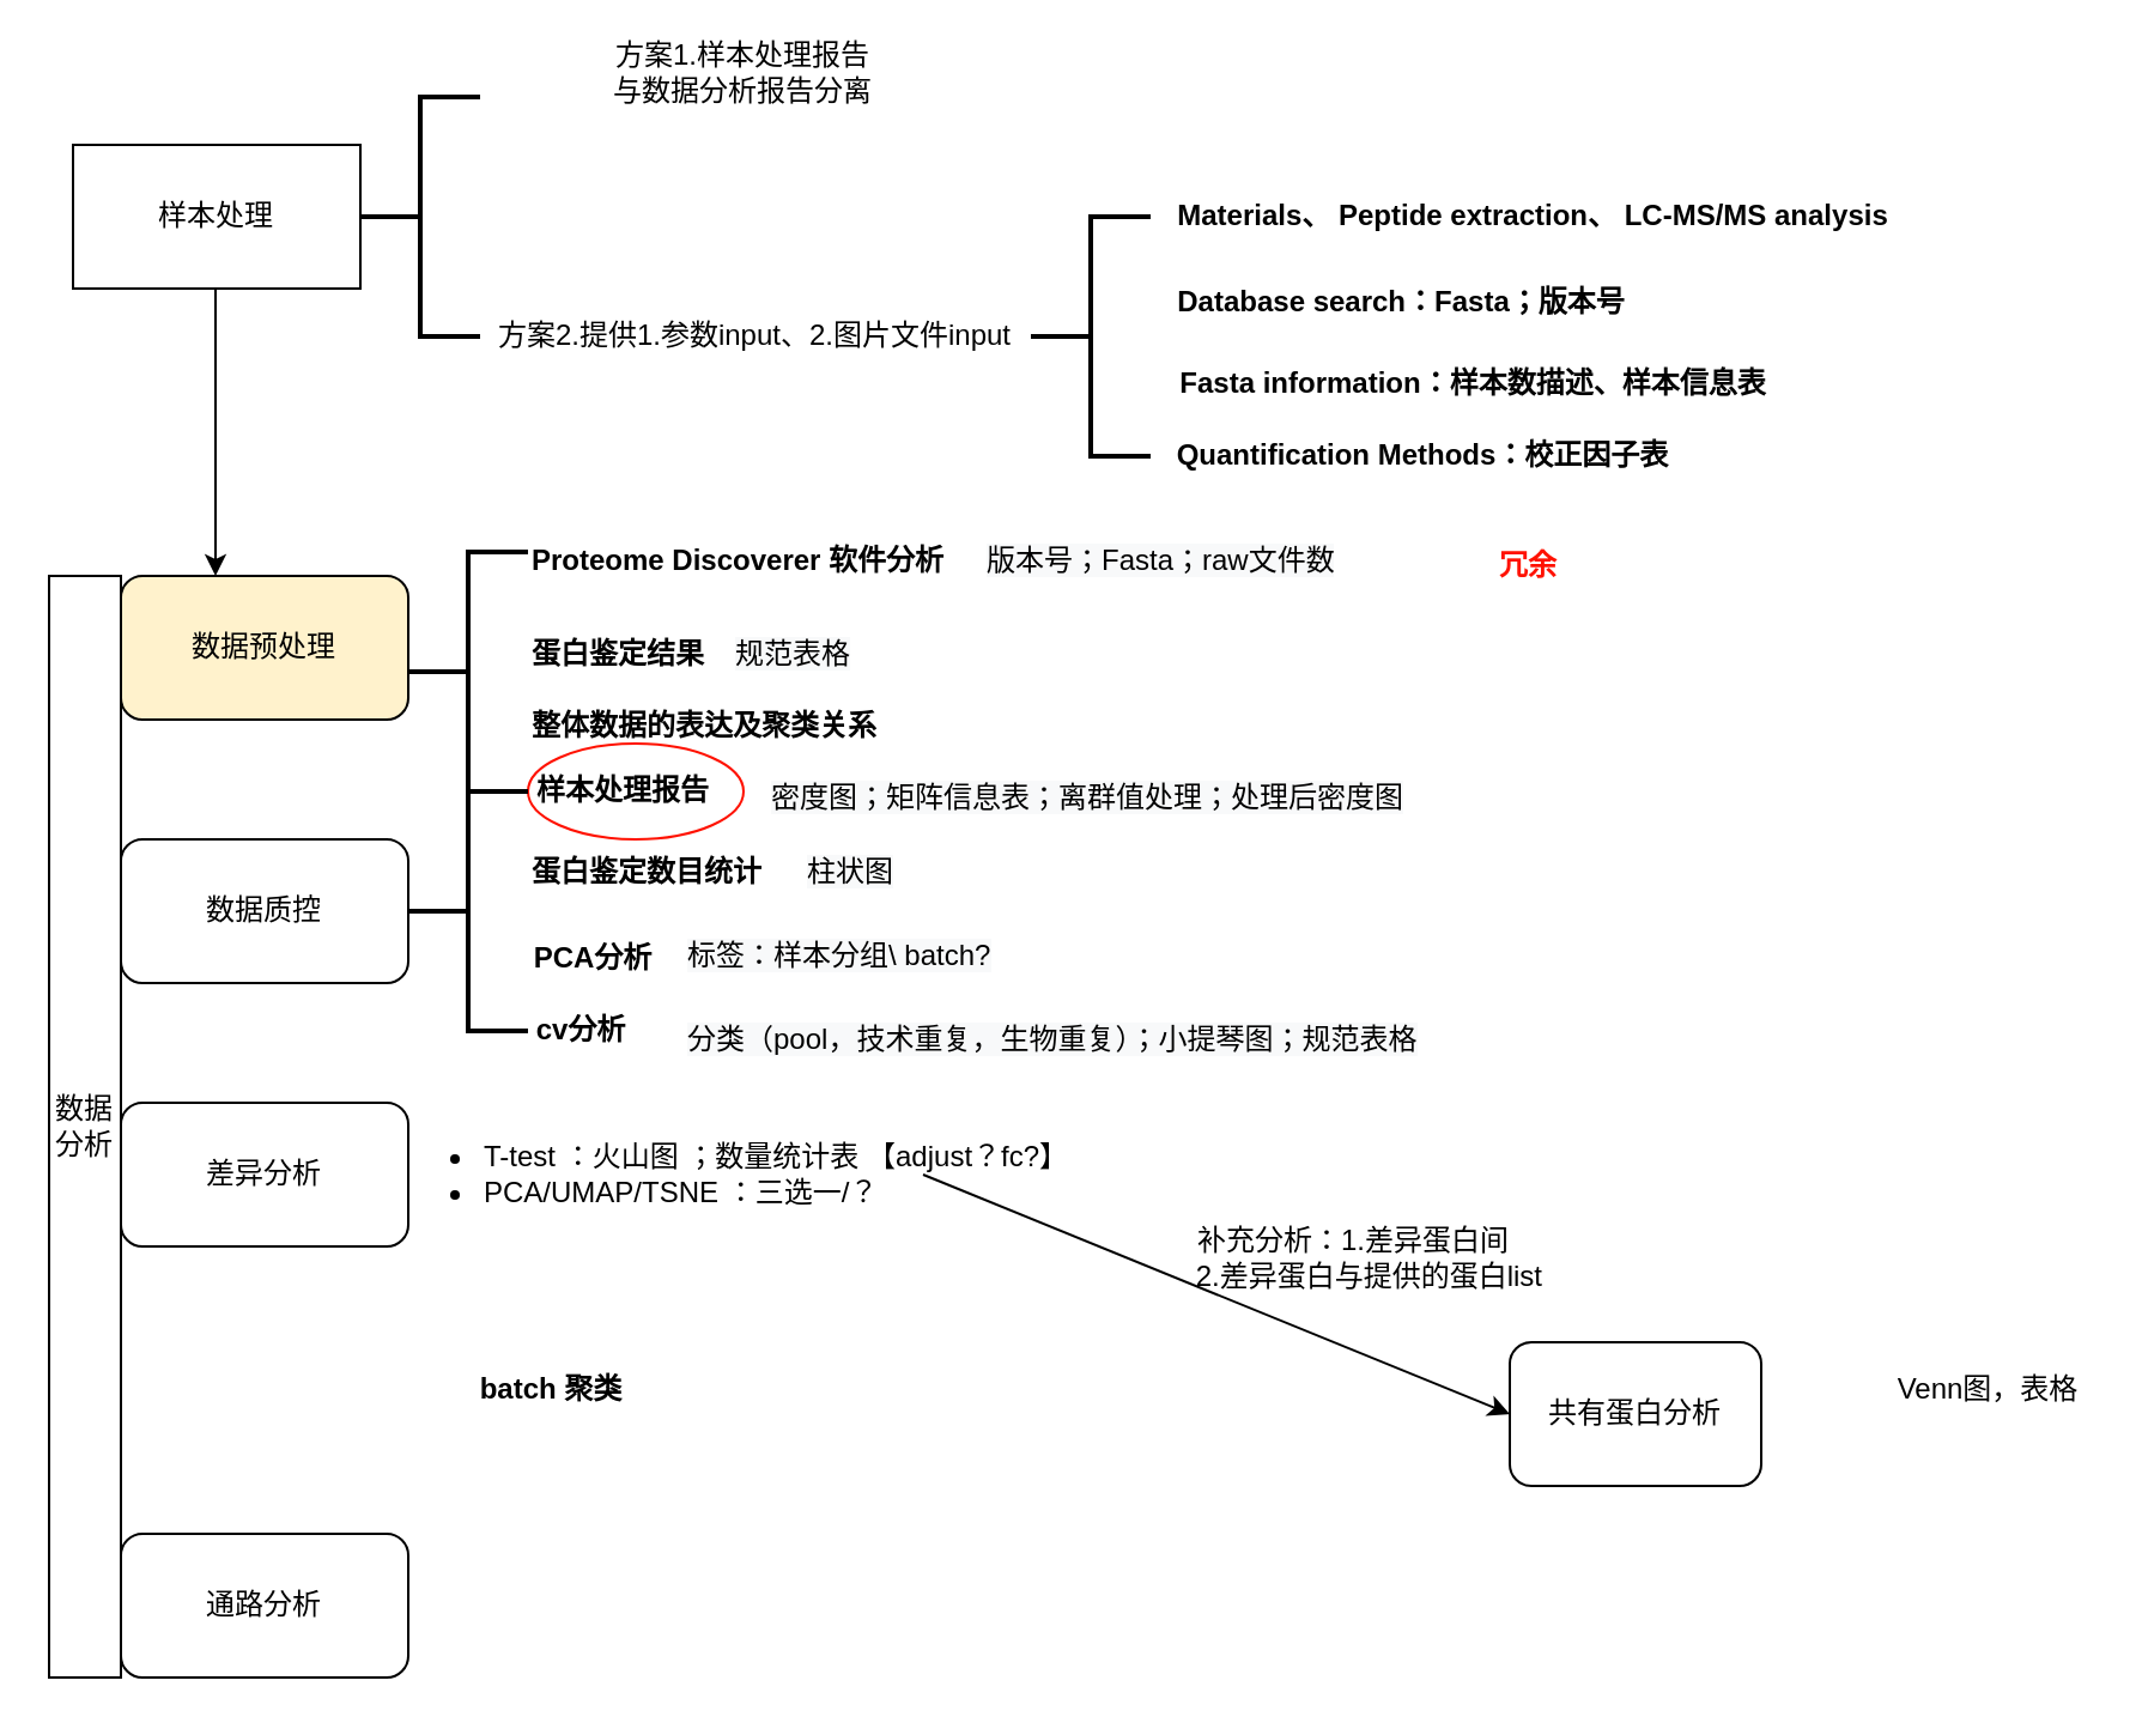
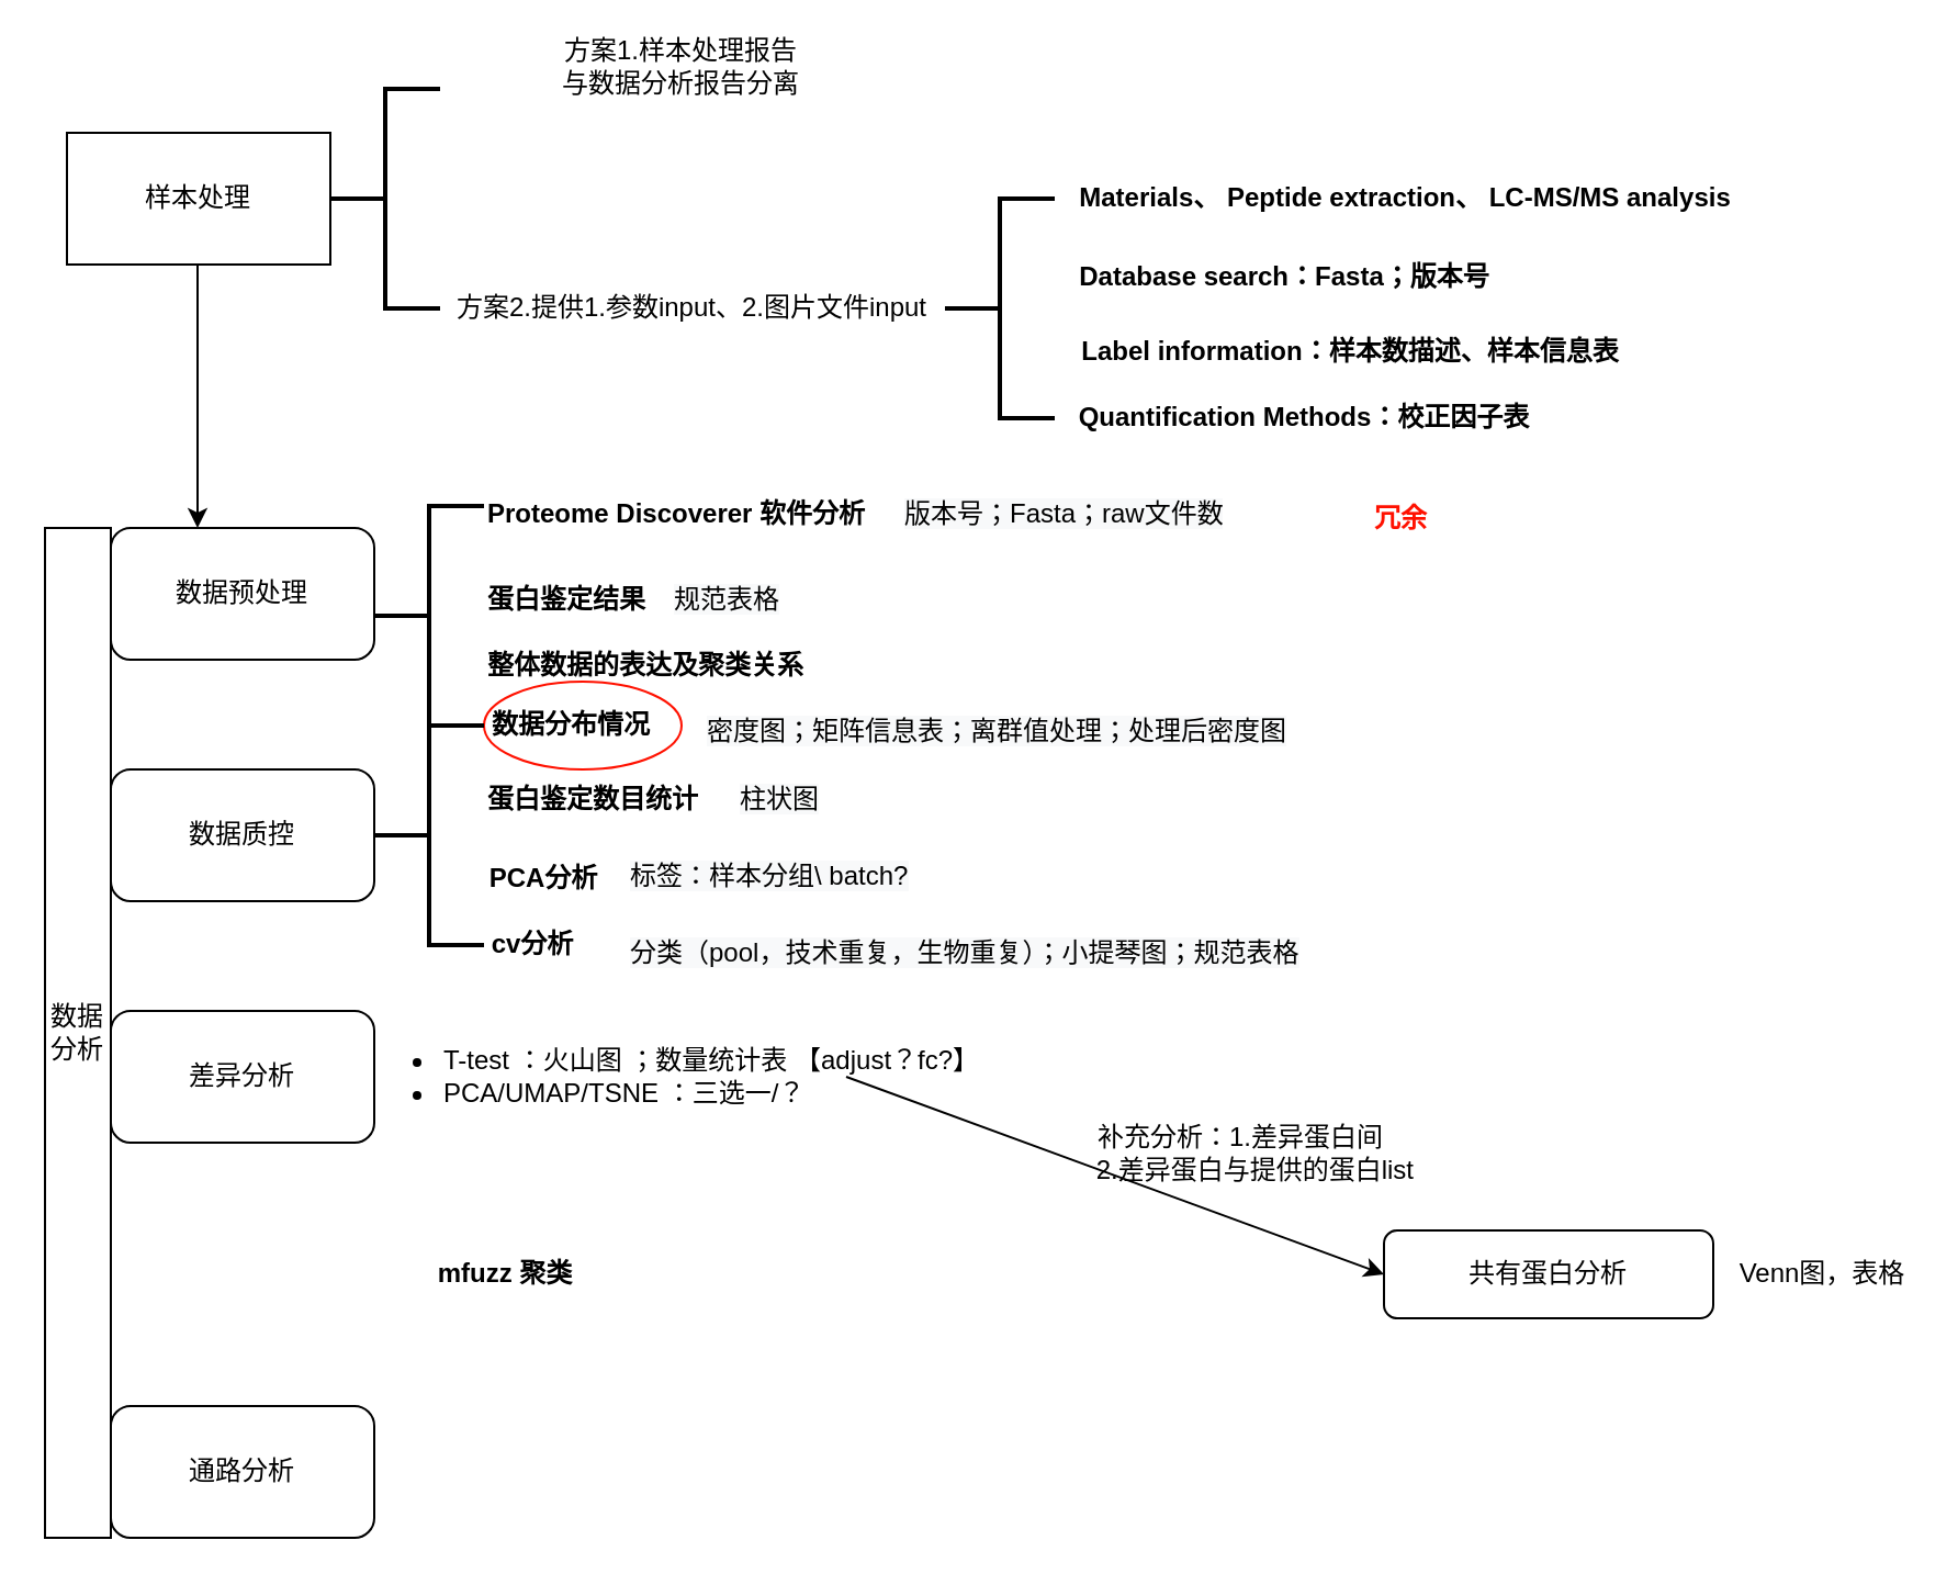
  <mxCell id="0" />
  <mxCell id="1" parent="0" />
  <mxCell id="2" value="" style="ellipse;whiteSpace=wrap;html=1;fontColor=#FF1100;strokeColor=#FF1100;" vertex="1" parent="1"><mxGeometry x="220" y="310" width="90" height="40" as="geometry" /></mxCell>
  <mxCell id="3" value="样本处理" style="rounded=0;whiteSpace=wrap;html=1;" vertex="1" parent="1"><mxGeometry x="30" y="60" width="120" height="60" as="geometry" /></mxCell>
  <mxCell id="4" value="" style="strokeWidth=2;html=1;shape=mxgraph.flowchart.annotation_2;align=left;labelPosition=right;pointerEvents=1;" vertex="1" parent="1"><mxGeometry x="150" y="40" width="50" height="100" as="geometry" /></mxCell>
  <mxCell id="5" value="方案1.样本处理报告&lt;br&gt;与数据分析报告分离" style="text;html=1;strokeColor=none;fillColor=none;align=center;verticalAlign=middle;whiteSpace=wrap;rounded=0;" vertex="1" parent="1"><mxGeometry x="250" y="20" width="120" height="20" as="geometry" /></mxCell>
  <mxCell id="6" value="方案2.提供1.参数input、2.图片文件input" style="text;html=1;strokeColor=none;fillColor=none;align=center;verticalAlign=middle;whiteSpace=wrap;rounded=0;" vertex="1" parent="1"><mxGeometry x="200" y="130" width="230" height="20" as="geometry" /></mxCell>
  <mxCell id="7" value="" style="strokeWidth=2;html=1;shape=mxgraph.flowchart.annotation_2;align=left;labelPosition=right;pointerEvents=1;" vertex="1" parent="1"><mxGeometry x="430" y="90" width="50" height="100" as="geometry" /></mxCell>
  <mxCell id="8" value="Materials、 Peptide extraction、 LC-MS/MS analysis" style="text;html=1;strokeColor=none;fillColor=none;align=center;verticalAlign=middle;whiteSpace=wrap;rounded=0;fontStyle=1" vertex="1" parent="1"><mxGeometry x="480" y="80" width="320" height="20" as="geometry" /></mxCell>
  <mxCell id="9" value="Database search：Fasta；版本号" style="text;html=1;strokeColor=none;fillColor=none;align=center;verticalAlign=middle;whiteSpace=wrap;rounded=0;fontStyle=1" vertex="1" parent="1"><mxGeometry x="480" y="116" width="210" height="20" as="geometry" /></mxCell>
- <mxCell id="10" value="Fasta information：样本数描述、样本信息表" style="text;html=1;strokeColor=none;fillColor=none;align=center;verticalAlign=middle;whiteSpace=wrap;rounded=0;fontStyle=1" vertex="1" parent="1"><mxGeometry x="490" y="150" width="250" height="20" as="geometry" /></mxCell>
+ <mxCell id="10" value="Label information：样本数描述、样本信息表" style="text;html=1;strokeColor=none;fillColor=none;align=center;verticalAlign=middle;whiteSpace=wrap;rounded=0;fontStyle=1" vertex="1" parent="1"><mxGeometry x="490" y="150" width="250" height="20" as="geometry" /></mxCell>
  <mxCell id="11" value="Quantification Methods：校正因子表" style="text;html=1;strokeColor=none;fillColor=none;align=center;verticalAlign=middle;whiteSpace=wrap;rounded=0;fontStyle=1" vertex="1" parent="1"><mxGeometry x="459" y="180" width="270" height="20" as="geometry" /></mxCell>
  <mxCell id="12" value="" style="endArrow=classic;html=1;" edge="1" parent="1"><mxGeometry width="50" height="50" relative="1" as="geometry"><mxPoint x="89.5" y="120" as="sourcePoint" /><mxPoint x="89.5" y="240" as="targetPoint" /></mxGeometry></mxCell>
  <mxCell id="13" value="数据分析" style="rounded=0;whiteSpace=wrap;html=1;" vertex="1" parent="1"><mxGeometry x="20" y="240" width="30" height="460" as="geometry" /></mxCell>
- <mxCell id="14" value="数据预处理" style="rounded=1;whiteSpace=wrap;html=1;fillColor=#fff2cc;" vertex="1" parent="1"><mxGeometry x="50" y="240" width="120" height="60" as="geometry" /></mxCell>
+ <mxCell id="14" value="数据预处理" style="rounded=1;whiteSpace=wrap;html=1;" vertex="1" parent="1"><mxGeometry x="50" y="240" width="120" height="60" as="geometry" /></mxCell>
  <mxCell id="15" value="" style="strokeWidth=2;html=1;shape=mxgraph.flowchart.annotation_2;align=left;labelPosition=right;pointerEvents=1;" vertex="1" parent="1"><mxGeometry x="170" y="230" width="50" height="100" as="geometry" /></mxCell>
  <mxCell id="16" value="Proteome Discoverer 软件分析" style="text;whiteSpace=wrap;html=1;fontStyle=1" vertex="1" parent="1"><mxGeometry x="220" y="220" width="190" height="30" as="geometry" /></mxCell>
  <mxCell id="17" value="冗余" style="text;strokeColor=none;fillColor=none;align=left;verticalAlign=top;spacingLeft=4;spacingRight=4;overflow=hidden;rotatable=0;points=[[0,0.5],[1,0.5]];portConstraint=eastwest;fontStyle=1;fontColor=#FF1100;" vertex="1" parent="1"><mxGeometry x="620" y="222" width="60" height="26" as="geometry" /></mxCell>
  <mxCell id="18" value="&lt;font color=&quot;#000000&quot;&gt;蛋白鉴定结果&lt;/font&gt;" style="text;whiteSpace=wrap;html=1;fontColor=#FF1100;fontStyle=1" vertex="1" parent="1"><mxGeometry x="220" y="259" width="100" height="30" as="geometry" /></mxCell>
  <mxCell id="19" value="数据质控" style="rounded=1;whiteSpace=wrap;html=1;" vertex="1" parent="1"><mxGeometry x="50" y="350" width="120" height="60" as="geometry" /></mxCell>
  <mxCell id="20" value="" style="strokeWidth=2;html=1;shape=mxgraph.flowchart.annotation_2;align=left;labelPosition=right;pointerEvents=1;" vertex="1" parent="1"><mxGeometry x="170" y="330" width="50" height="100" as="geometry" /></mxCell>
  <mxCell id="21" value="&lt;b&gt;&lt;font color=&quot;#000000&quot;&gt;蛋白鉴定数目统计&lt;/font&gt;&lt;/b&gt;" style="text;html=1;strokeColor=none;fillColor=none;align=center;verticalAlign=middle;whiteSpace=wrap;rounded=0;fontColor=#FF1100;" vertex="1" parent="1"><mxGeometry x="215" y="353.5" width="110" height="20" as="geometry" /></mxCell>
- <mxCell id="22" value="&lt;font color=&quot;#000000&quot;&gt;样本处理报告&lt;/font&gt;" style="text;html=1;strokeColor=none;fillColor=none;align=center;verticalAlign=middle;whiteSpace=wrap;rounded=0;fontColor=#FF1100;fontStyle=1" vertex="1" parent="1"><mxGeometry x="215" y="320" width="90" height="20" as="geometry" /></mxCell>
+ <mxCell id="22" value="&lt;font color=&quot;#000000&quot;&gt;数据分布情况&lt;/font&gt;" style="text;html=1;strokeColor=none;fillColor=none;align=center;verticalAlign=middle;whiteSpace=wrap;rounded=0;fontColor=#FF1100;fontStyle=1" vertex="1" parent="1"><mxGeometry x="215" y="320" width="90" height="20" as="geometry" /></mxCell>
  <mxCell id="23" value="&lt;span style=&quot;color: rgba(0 , 0 , 0 , 0) ; font-family: monospace ; font-size: 0px&quot;&gt;%3CmxGraphModel%3E%3Croot%3E%3CmxCell%20id%3D%220%22%2F%3E%3CmxCell%20id%3D%221%22%20parent%3D%220%22%2F%3E%3CmxCell%20id%3D%222%22%20value%3D%22%26lt%3Bb%26gt%3B%26lt%3Bfont%20color%3D%26quot%3B%23000000%26quot%3B%26gt%3B%E8%9B%8B%E7%99%BD%E9%89%B4%E5%AE%9A%E6%95%B0%E7%9B%AE%E7%BB%9F%E8%AE%A1%26lt%3B%2Ffont%26gt%3B%26lt%3B%2Fb%26gt%3B%22%20style%3D%22text%3Bhtml%3D1%3BstrokeColor%3Dnone%3BfillColor%3Dnone%3Balign%3Dcenter%3BverticalAlign%3Dmiddle%3BwhiteSpace%3Dwrap%3Brounded%3D0%3BfontColor%3D%23FF1100%3B%22%20vertex%3D%221%22%20parent%3D%221%22%3E%3CmxGeometry%20x%3D%22310%22%20y%3D%22414%22%20width%3D%22110%22%20height%3D%2220%22%20as%3D%22geometry%22%2F%3E%3C%2FmxCell%3E%3C%2Froot%3E%3C%2FmxGraphModel%3E&lt;/span&gt;" style="text;html=1;strokeColor=none;fillColor=none;align=center;verticalAlign=middle;whiteSpace=wrap;rounded=0;fontColor=#FF1100;" vertex="1" parent="1"><mxGeometry x="230" y="400" width="110" height="20" as="geometry" /></mxCell>
  <mxCell id="24" value="&lt;font color=&quot;#000000&quot;&gt;&lt;b&gt;cv分析&lt;/b&gt;&lt;/font&gt;" style="text;html=1;strokeColor=none;fillColor=none;align=center;verticalAlign=middle;whiteSpace=wrap;rounded=0;fontColor=#FF1100;" vertex="1" parent="1"><mxGeometry x="210" y="420" width="65" height="20" as="geometry" /></mxCell>
  <mxCell id="25" value="&lt;font color=&quot;#000000&quot;&gt;&lt;b&gt;PCA分析&lt;/b&gt;&lt;/font&gt;" style="text;html=1;strokeColor=none;fillColor=none;align=center;verticalAlign=middle;whiteSpace=wrap;rounded=0;fontColor=#FF1100;" vertex="1" parent="1"><mxGeometry x="215" y="390" width="65" height="20" as="geometry" /></mxCell>
  <mxCell id="26" value="&lt;span style=&quot;color: rgb(0, 0, 0); font-family: helvetica; font-size: 12px; font-style: normal; font-weight: 400; letter-spacing: normal; text-align: center; text-indent: 0px; text-transform: none; word-spacing: 0px; background-color: rgb(248, 249, 250); display: inline; float: none;&quot;&gt;分类（pool，技术重复，生物重复）；小提琴图；规范表格&lt;/span&gt;" style="text;whiteSpace=wrap;html=1;fontColor=#FF1100;" vertex="1" parent="1"><mxGeometry x="285" y="420" width="340" height="30" as="geometry" /></mxCell>
  <mxCell id="27" value="&lt;span style=&quot;color: rgb(0, 0, 0); font-family: helvetica; font-size: 12px; font-style: normal; font-weight: 400; letter-spacing: normal; text-align: center; text-indent: 0px; text-transform: none; word-spacing: 0px; background-color: rgb(248, 249, 250); display: inline; float: none;&quot;&gt;标签：样本分组\ batch?&lt;/span&gt;" style="text;whiteSpace=wrap;html=1;fontColor=#FF1100;" vertex="1" parent="1"><mxGeometry x="285" y="385" width="150" height="30" as="geometry" /></mxCell>
  <mxCell id="28" value="&lt;span style=&quot;color: rgb(0, 0, 0); font-family: helvetica; font-size: 12px; font-style: normal; font-weight: 400; letter-spacing: normal; text-align: center; text-indent: 0px; text-transform: none; word-spacing: 0px; background-color: rgb(248, 249, 250); display: inline; float: none;&quot;&gt;柱状图&lt;/span&gt;" style="text;whiteSpace=wrap;html=1;fontColor=#FF1100;" vertex="1" parent="1"><mxGeometry x="335" y="350" width="60" height="30" as="geometry" /></mxCell>
  <mxCell id="29" value="&lt;span style=&quot;color: rgb(0, 0, 0); font-family: helvetica; font-size: 12px; font-style: normal; font-weight: 400; letter-spacing: normal; text-align: center; text-indent: 0px; text-transform: none; word-spacing: 0px; background-color: rgb(248, 249, 250); display: inline; float: none;&quot;&gt;密度图；矩阵信息表；离群值处理；处理后密度图&lt;/span&gt;" style="text;whiteSpace=wrap;html=1;fontColor=#FF1100;" vertex="1" parent="1"><mxGeometry x="320" y="319" width="290" height="30" as="geometry" /></mxCell>
  <mxCell id="30" value="&lt;span style=&quot;color: rgb(0, 0, 0); font-family: helvetica; font-size: 12px; font-style: normal; font-weight: 400; letter-spacing: normal; text-align: center; text-indent: 0px; text-transform: none; word-spacing: 0px; background-color: rgb(248, 249, 250); display: inline; float: none;&quot;&gt;规范表格&lt;/span&gt;" style="text;whiteSpace=wrap;html=1;fontColor=#FF1100;" vertex="1" parent="1"><mxGeometry x="305" y="259" width="70" height="30" as="geometry" /></mxCell>
  <mxCell id="31" value="&lt;span style=&quot;color: rgb(0, 0, 0); font-family: helvetica; font-size: 12px; font-style: normal; font-weight: 400; letter-spacing: normal; text-align: center; text-indent: 0px; text-transform: none; word-spacing: 0px; background-color: rgb(248, 249, 250); display: inline; float: none;&quot;&gt;版本号；Fasta；raw文件数&lt;/span&gt;" style="text;whiteSpace=wrap;html=1;fontColor=#FF1100;" vertex="1" parent="1"><mxGeometry x="410" y="220" width="170" height="30" as="geometry" /></mxCell>
  <mxCell id="32" value="&lt;font color=&quot;#000000&quot;&gt;&lt;b&gt;整体数据的表达及聚类关系&lt;/b&gt;&lt;/font&gt;" style="text;whiteSpace=wrap;html=1;fontColor=#FF1100;" vertex="1" parent="1"><mxGeometry x="220" y="289" width="170" height="30" as="geometry" /></mxCell>
  <mxCell id="33" value="差异分析" style="rounded=1;whiteSpace=wrap;html=1;" vertex="1" parent="1"><mxGeometry x="50" y="460" width="120" height="60" as="geometry" /></mxCell>
  <mxCell id="34" value="通路分析" style="rounded=1;whiteSpace=wrap;html=1;" vertex="1" parent="1"><mxGeometry x="50" y="640" width="120" height="60" as="geometry" /></mxCell>
- <mxCell id="35" value="&lt;b&gt;&lt;font color=&quot;#000000&quot;&gt;batch 聚类&lt;/font&gt;&lt;/b&gt;" style="text;html=1;strokeColor=none;fillColor=none;align=center;verticalAlign=middle;whiteSpace=wrap;rounded=0;fontColor=#FF1100;" vertex="1" parent="1"><mxGeometry x="175" y="570" width="110" height="20" as="geometry" /></mxCell>
+ <mxCell id="35" value="&lt;b&gt;&lt;font color=&quot;#000000&quot;&gt;mfuzz 聚类&lt;/font&gt;&lt;/b&gt;" style="text;html=1;strokeColor=none;fillColor=none;align=center;verticalAlign=middle;whiteSpace=wrap;rounded=0;fontColor=#FF1100;" vertex="1" parent="1"><mxGeometry x="175" y="570" width="110" height="20" as="geometry" /></mxCell>
  <mxCell id="36" value="&lt;ul&gt;&lt;li&gt;T-test ：火山图 ；数量统计表 【adjust？fc?】&lt;/li&gt;&lt;li&gt;PCA/UMAP/TSNE ：三选一/？&lt;/li&gt;&lt;/ul&gt;" style="text;strokeColor=none;fillColor=none;html=1;whiteSpace=wrap;verticalAlign=middle;overflow=hidden;fontColor=#000000;" vertex="1" parent="1"><mxGeometry x="160" y="450" width="290" height="80" as="geometry" /></mxCell>
  <mxCell id="37" value="" style="endArrow=classic;html=1;fontColor=#000000;entryX=0;entryY=0.5;entryDx=0;entryDy=0;" edge="1" parent="1" target="39"><mxGeometry width="50" height="50" relative="1" as="geometry"><mxPoint x="385" y="490" as="sourcePoint" /><mxPoint x="480" y="490" as="targetPoint" /></mxGeometry></mxCell>
  <mxCell id="38" value="补充分析：1.差异蛋白间 &lt;br&gt;&amp;nbsp; &amp;nbsp; 2.差异蛋白与提供的蛋白list" style="text;html=1;strokeColor=none;fillColor=none;align=center;verticalAlign=middle;whiteSpace=wrap;rounded=0;fontColor=#000000;" vertex="1" parent="1"><mxGeometry x="460" y="515" width="210" height="20" as="geometry" /></mxCell>
- <mxCell id="39" value="共有蛋白分析" style="rounded=1;whiteSpace=wrap;html=1;fontColor=#000000;strokeColor=#000000;" vertex="1" parent="1"><mxGeometry x="630" y="560" width="105" height="60" as="geometry" /></mxCell>
+ <mxCell id="39" value="共有蛋白分析" style="rounded=1;whiteSpace=wrap;html=1;fontColor=#000000;strokeColor=#000000;" vertex="1" parent="1"><mxGeometry x="630" y="560" width="150" height="40" as="geometry" /></mxCell>
  <mxCell id="40" value="Venn图，表格" style="text;html=1;strokeColor=none;fillColor=none;align=center;verticalAlign=middle;whiteSpace=wrap;rounded=0;fontColor=#000000;" vertex="1" parent="1"><mxGeometry x="790" y="570" width="80" height="20" as="geometry" /></mxCell>
